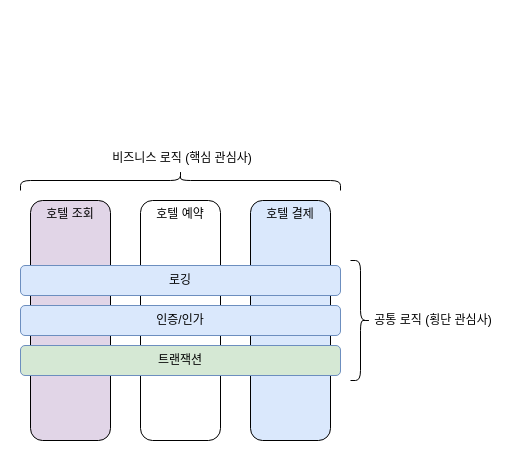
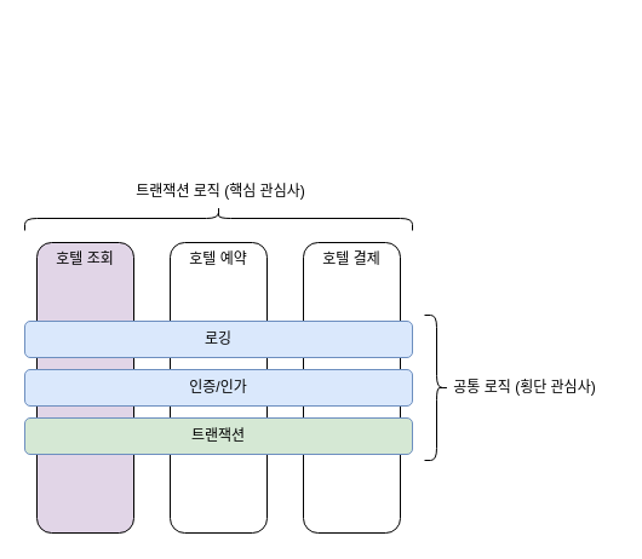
  <mxCell id="0" />
  <mxCell id="1" parent="0" />
  <mxCell id="2" value="호텔 조회" style="rounded=1;whiteSpace=wrap;html=1;verticalAlign=top;fillColor=#e1d5e7;" vertex="1" parent="1"><mxGeometry x="30" y="200" width="80" height="240" as="geometry" /></mxCell>
  <mxCell id="3" value="호텔 예약" style="rounded=1;whiteSpace=wrap;html=1;verticalAlign=top;" vertex="1" parent="1"><mxGeometry x="140" y="200" width="80" height="240" as="geometry" /></mxCell>
- <mxCell id="4" value="호텔 결제" style="rounded=1;whiteSpace=wrap;html=1;verticalAlign=top;fillColor=#dae8fc;" vertex="1" parent="1"><mxGeometry x="250" y="200" width="80" height="240" as="geometry" /></mxCell>
+ <mxCell id="4" value="호텔 결제" style="rounded=1;whiteSpace=wrap;html=1;verticalAlign=top;" vertex="1" parent="1"><mxGeometry x="250" y="200" width="80" height="240" as="geometry" /></mxCell>
  <mxCell id="5" value="로깅" style="rounded=1;whiteSpace=wrap;html=1;fillColor=#dae8fc;strokeColor=#6c8ebf;" vertex="1" parent="1"><mxGeometry x="20" y="265" width="320" height="30" as="geometry" /></mxCell>
  <mxCell id="6" value="인증/인가" style="rounded=1;whiteSpace=wrap;html=1;fillColor=#dae8fc;strokeColor=#6c8ebf;" vertex="1" parent="1"><mxGeometry x="20" y="305" width="320" height="30" as="geometry" /></mxCell>
  <mxCell id="7" value="트랜잭션" style="rounded=1;whiteSpace=wrap;html=1;fillColor=#d5e8d4;strokeColor=#6c8ebf;" vertex="1" parent="1"><mxGeometry x="20" y="345" width="320" height="30" as="geometry" /></mxCell>
  <mxCell id="8" value="" style="shape=curlyBracket;whiteSpace=wrap;html=1;rounded=1;flipH=1;labelPosition=right;verticalLabelPosition=middle;align=left;verticalAlign=middle;" vertex="1" parent="1"><mxGeometry x="350" y="260" width="20" height="120" as="geometry" /></mxCell>
  <mxCell id="9" value="공통 로직 (횡단 관심사)" style="text;html=1;strokeColor=none;fillColor=none;align=center;verticalAlign=middle;whiteSpace=wrap;rounded=0;" vertex="1" parent="1"><mxGeometry x="358" y="310" width="150" height="20" as="geometry" /></mxCell>
  <mxCell id="10" value="" style="shape=curlyBracket;whiteSpace=wrap;html=1;rounded=1;flipH=1;labelPosition=right;verticalLabelPosition=middle;align=left;verticalAlign=middle;size=0.5;rotation=-90;" vertex="1" parent="1"><mxGeometry x="170" y="20" width="20" height="320" as="geometry" /></mxCell>
- <mxCell id="11" value="비즈니스 로직 (핵심 관심사)" style="text;html=1;strokeColor=none;fillColor=none;align=center;verticalAlign=middle;whiteSpace=wrap;rounded=0;" vertex="1" parent="1"><mxGeometry x="97" y="148" width="170" height="20" as="geometry" /></mxCell>
+ <mxCell id="11" value="트랜잭션 로직 (핵심 관심사)" style="text;html=1;strokeColor=none;fillColor=none;align=center;verticalAlign=middle;whiteSpace=wrap;rounded=0;" vertex="1" parent="1"><mxGeometry x="97" y="148" width="170" height="20" as="geometry" /></mxCell>
